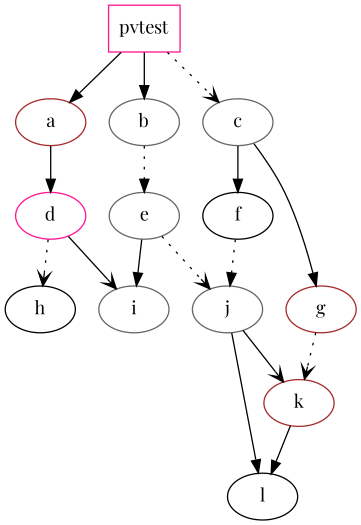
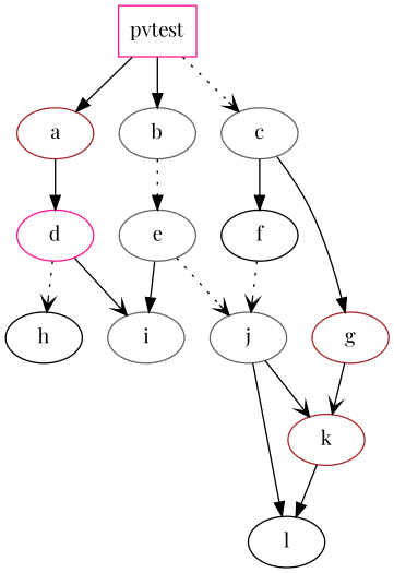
  digraph {
    fontname="Playfair Display"
    node [color=gray40 fontname="Playfair Display" shape=ellipse]
    edge [arrowhead=normal fontname="Playfair Display" style=solid]
    pvtest [color=deeppink shape=box]
    a [color=brown shape=""]
    b
    c
    d [color=deeppink]
    e
    f [color=black]
    g [color=brown]
    h [color=black]
    i
    j
    k [color=brown]
    l [color=black]
    pvtest -> a [style=""]
    pvtest -> b
    pvtest -> c [arrowhead=vee style=dotted]
    a -> d
    b -> e [style=dotted]
    c -> f
    c -> g
    d -> h [arrowhead=vee style=dotted]
    d -> i [arrowhead=vee]
    e -> i
    e -> j [arrowhead=vee style=dotted]
-   f -> j [style=dotted]
-   g -> k [arrowhead=vee style=dotted]
+   f -> j [arrowhead=vee style=dotted]
+   g -> k [arrowhead=vee]
    j -> k [arrowhead=vee]
    j -> l
    k -> l
  }
